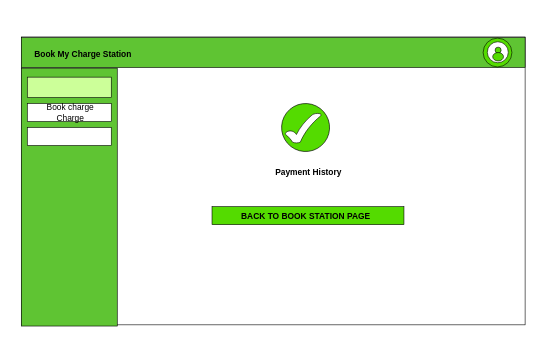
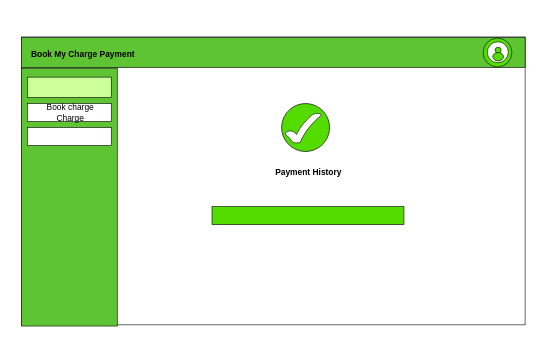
  <mxCell id="0" />
  <mxCell id="1" parent="0" />
  <mxCell id="2" value="" style="rounded=0;whiteSpace=wrap;html=1;" vertex="1" parent="1"><mxGeometry y="61" width="840" height="480" as="geometry" x="35" /></mxCell>
  <mxCell id="3" value="" style="rounded=0;whiteSpace=wrap;html=1;fillColor=#5FC433;" vertex="1" parent="1"><mxGeometry width="840" height="50" as="geometry" x="35" y="62" /></mxCell>
  <mxCell id="4" value="" style="rounded=0;whiteSpace=wrap;html=1;fillColor=#5FC433;" vertex="1" parent="1"><mxGeometry y="113" width="160" height="430" as="geometry" x="35" /></mxCell>
  <mxCell id="5" value="" style="ellipse;whiteSpace=wrap;html=1;aspect=fixed;direction=south;rotation=105;fillColor=#54DB00;" vertex="1" parent="1"><mxGeometry x="469" y="172" width="80" height="80" as="geometry" /></mxCell>
  <mxCell id="6" value="" style="verticalLabelPosition=bottom;verticalAlign=top;html=1;shape=mxgraph.basic.tick" vertex="1" parent="1"><mxGeometry x="475" y="188" width="60" height="50" as="geometry" /></mxCell>
  <mxCell id="7" value="" style="ellipse;whiteSpace=wrap;html=1;aspect=fixed;fillColor=#54DB00;" vertex="1" parent="1"><mxGeometry x="805" y="63" width="48" height="48" as="geometry" /></mxCell>
  <mxCell id="8" value="Payment History" style="text;html=1;strokeColor=none;fillColor=none;align=center;verticalAlign=middle;whiteSpace=wrap;rounded=0;fontSize=14;fontStyle=1" vertex="1" parent="1"><mxGeometry x="409" y="272" width="210" height="30" as="geometry" /></mxCell>
  <mxCell id="9" value="" style="rounded=0;whiteSpace=wrap;html=1;fillColor=#54DB00;fontColor=#000000;fontSize=14;" vertex="1" parent="1"><mxGeometry x="353" y="344" width="320" height="30" as="geometry" /></mxCell>
- <mxCell id="10" value="BACK TO BOOK STATION PAGE" style="text;html=1;strokeColor=none;fillColor=none;align=center;verticalAlign=middle;whiteSpace=wrap;rounded=0;fontSize=14;fontStyle=1" vertex="1" parent="1"><mxGeometry x="392" y="345" width="235" height="30" as="geometry" /></mxCell>
  <mxCell id="11" value="" style="rounded=0;whiteSpace=wrap;html=1;fillColor=#CCFF99;" vertex="1" parent="1"><mxGeometry x="45" y="128" width="140" height="34" as="geometry" /></mxCell>
  <mxCell id="12" value="" style="rounded=0;whiteSpace=wrap;html=1;" vertex="1" parent="1"><mxGeometry x="45" y="172" width="140" height="30" as="geometry" /></mxCell>
  <mxCell id="13" value="" style="rounded=0;whiteSpace=wrap;html=1;fontSize=14;" vertex="1" parent="1"><mxGeometry x="45" y="212" width="140" height="30" as="geometry" /></mxCell>
  <mxCell id="14" value="" style="ellipse;whiteSpace=wrap;html=1;aspect=fixed;" vertex="1" parent="1"><mxGeometry x="812" y="69" width="35" height="35" as="geometry" /></mxCell>
  <mxCell id="15" value="" style="ellipse;whiteSpace=wrap;html=1;aspect=fixed;fillColor=#54DB00;" vertex="1" parent="1"><mxGeometry x="825" y="78" width="10" height="10" as="geometry" /></mxCell>
  <mxCell id="16" value="" style="ellipse;whiteSpace=wrap;html=1;fillColor=#54DB00;" vertex="1" parent="1"><mxGeometry x="821" y="87" width="18" height="14" as="geometry" /></mxCell>
  <mxCell id="17" value="Book charge Charge" style="text;html=1;strokeColor=none;fillColor=none;align=center;verticalAlign=middle;whiteSpace=wrap;rounded=0;fontSize=14;" vertex="1" parent="1"><mxGeometry x="52" y="172" width="130" height="30" as="geometry" /></mxCell>
- <mxCell id="18" value="Book My Charge Station" style="text;html=1;strokeColor=none;fillColor=none;align=center;verticalAlign=middle;whiteSpace=wrap;rounded=0;fontSize=14;fontStyle=1" vertex="1" parent="1"><mxGeometry x="20" y="20" width="236" height="140" as="geometry" /></mxCell>
+ <mxCell id="18" value="Book My Charge Payment" style="text;html=1;strokeColor=none;fillColor=none;align=center;verticalAlign=middle;whiteSpace=wrap;rounded=0;fontSize=14;fontStyle=1" vertex="1" parent="1"><mxGeometry x="20" y="20" width="236" height="140" as="geometry" /></mxCell>
